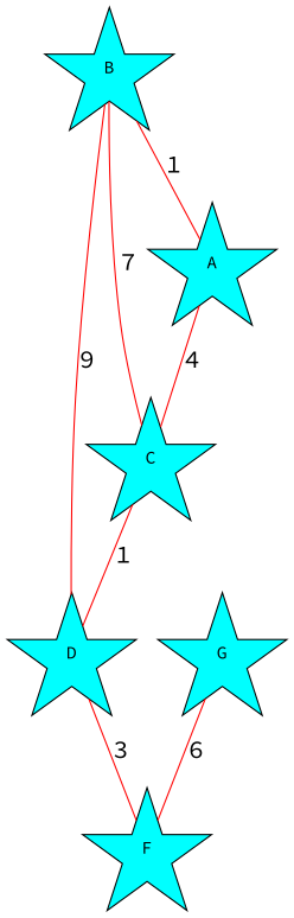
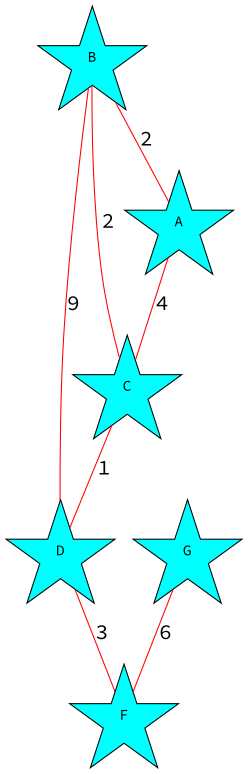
  graph {
    fontname="Source Code Pro"
    node [fillcolor=aqua fontname="Source Code Pro" shape=star style=filled]
    edge [color=red fontname="Source Code Pro" fontsize="20pt"]
    B
    D
    C
    A
    G
    F
    B -- D [label=9]
-   B -- C [label=7]
-   B -- A [label=1]
+   B -- C [label=2]
+   B -- A [label=2]
    D -- F [label=3]
    C -- D [label=1]
    A -- C [label=4]
    G -- F [label=6]
  }
